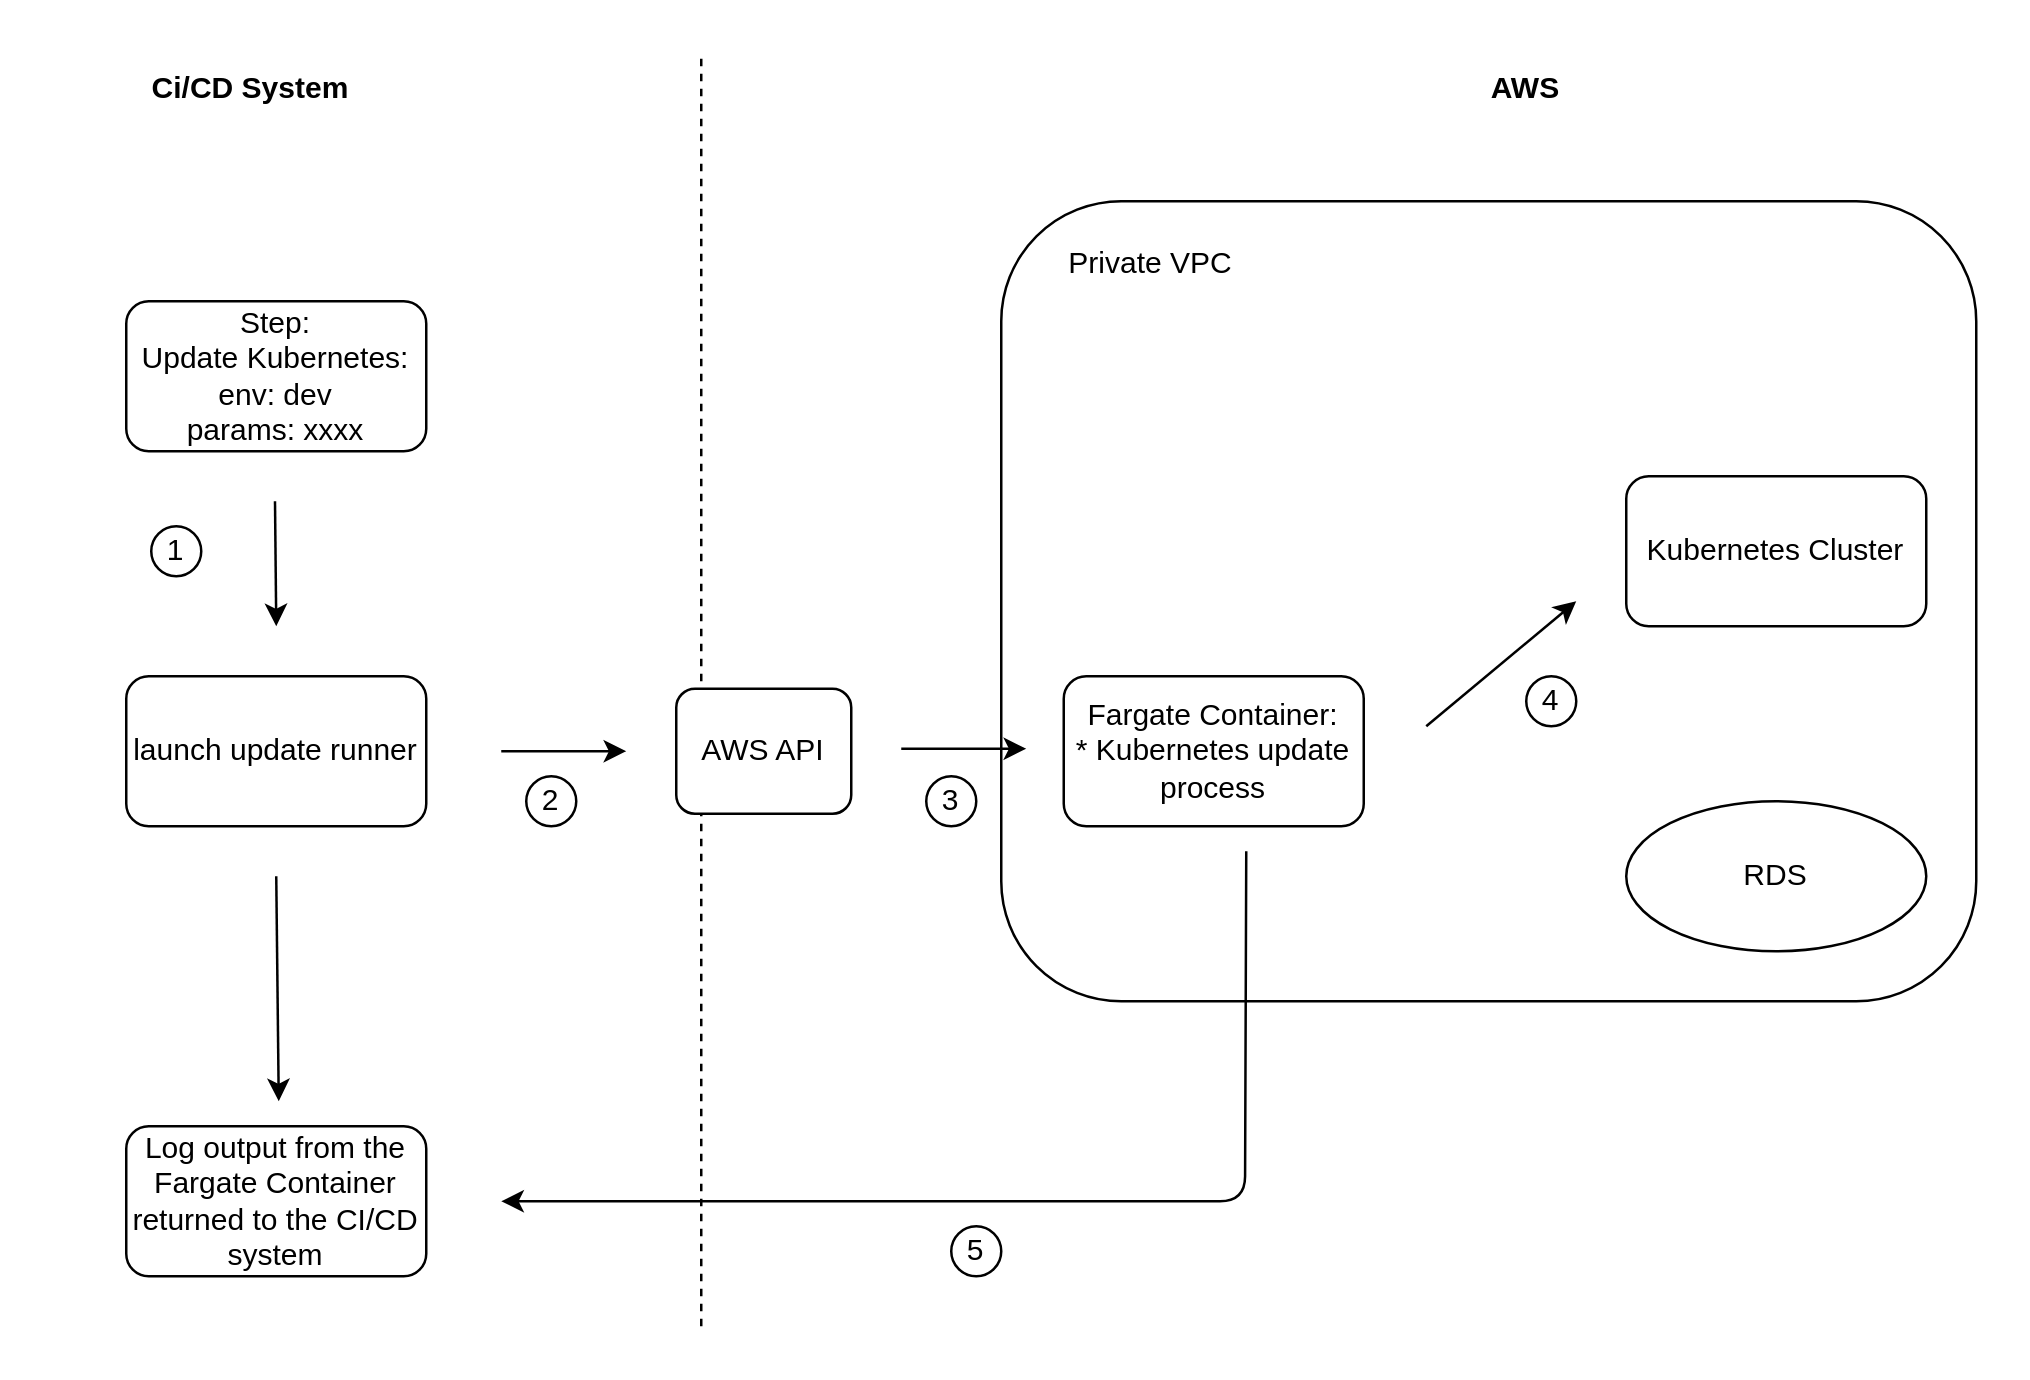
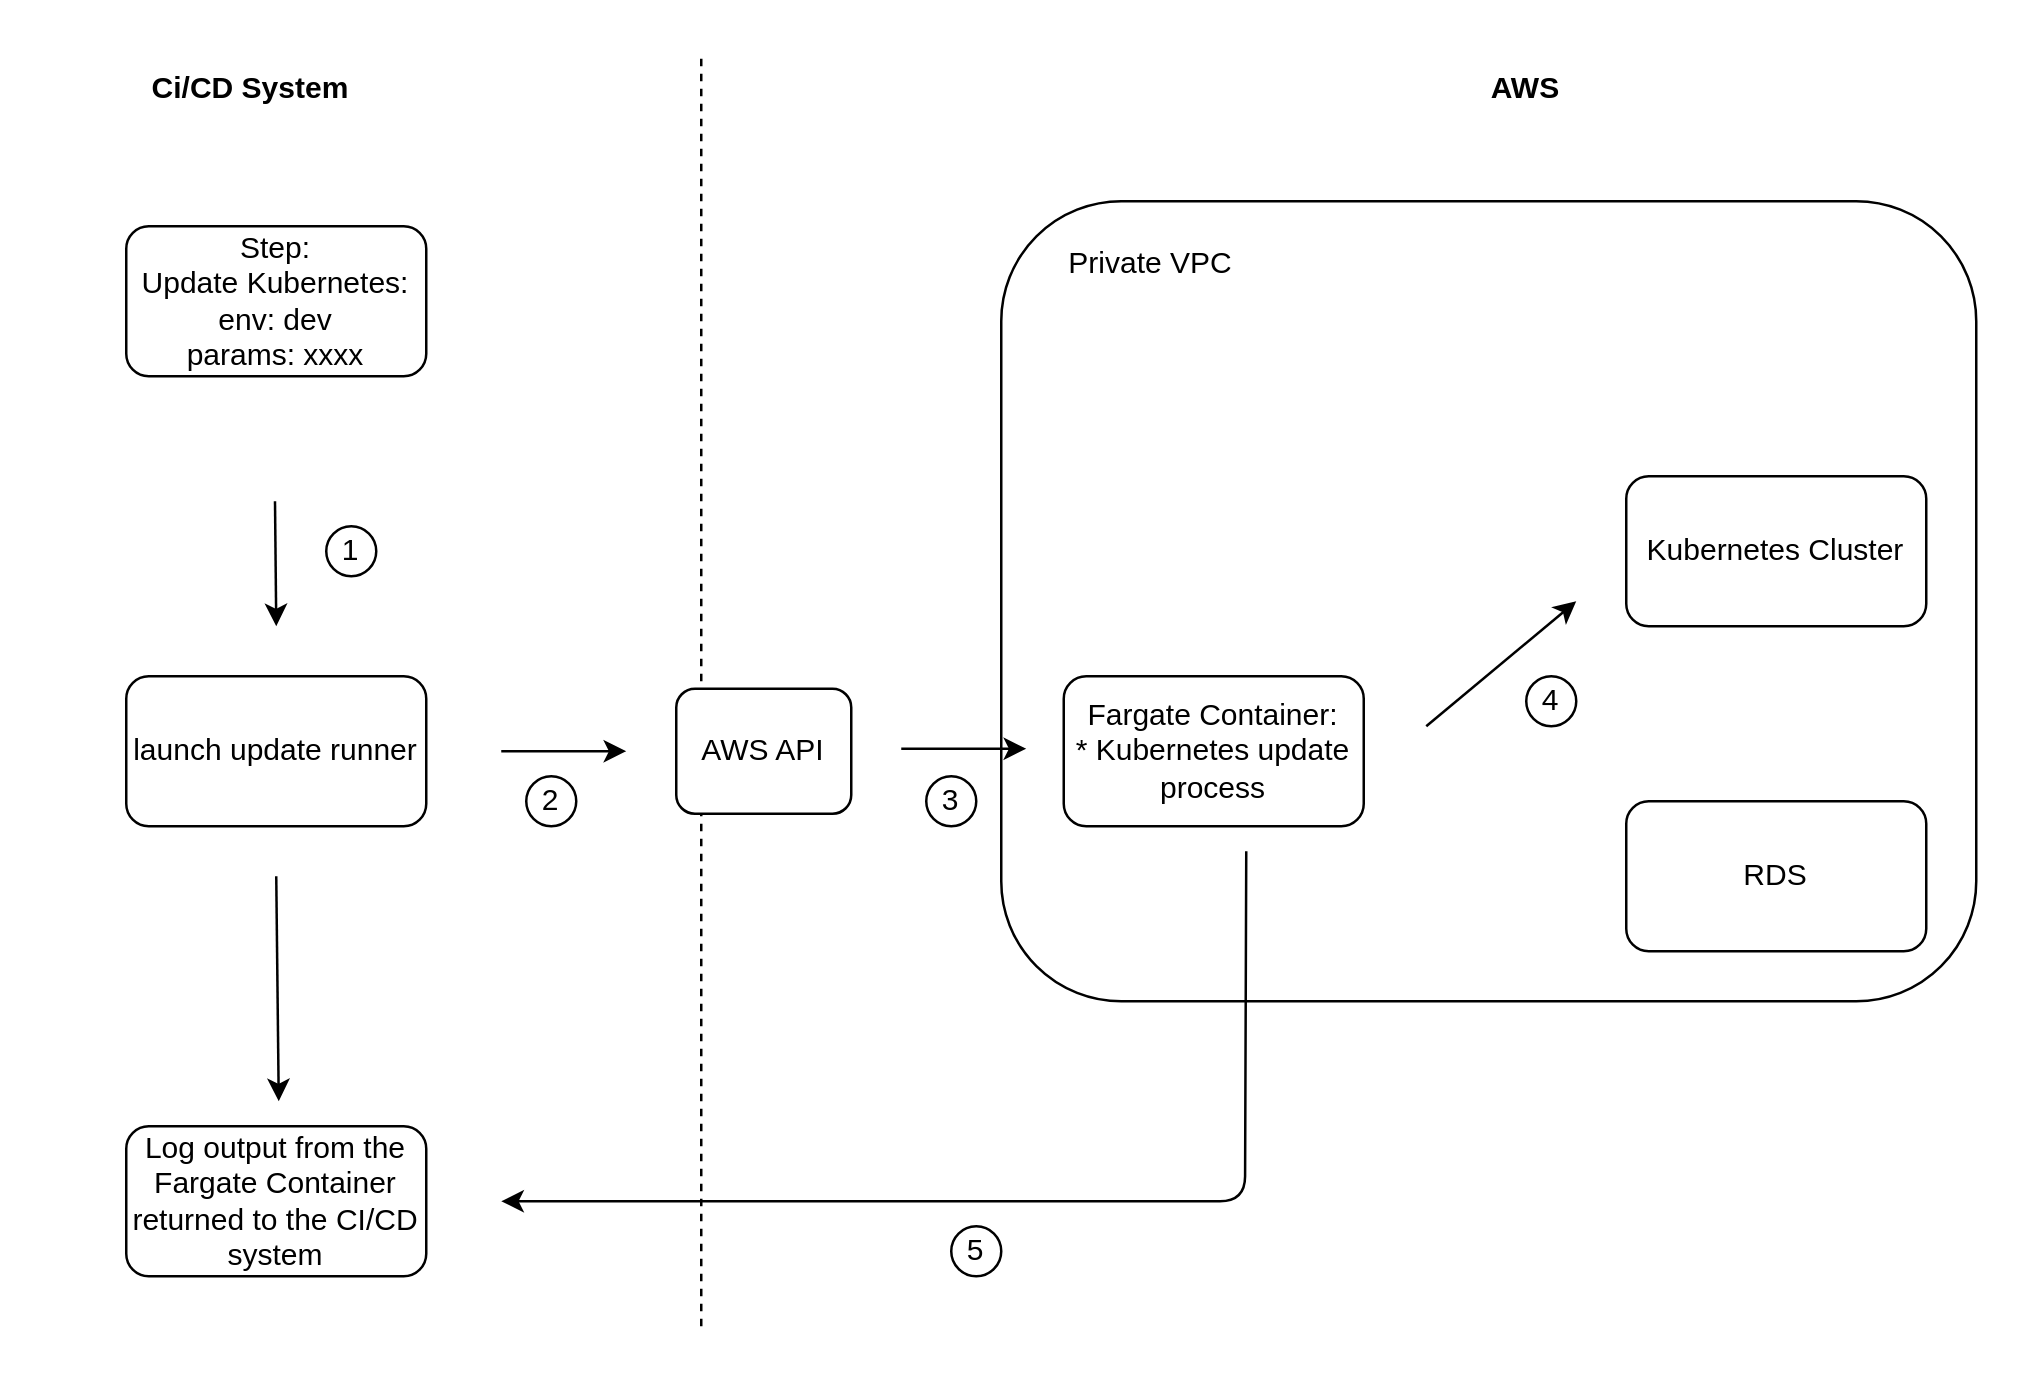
  <mxCell id="0" />
  <mxCell id="1" parent="0" />
  <mxCell id="2" value="" style="rounded=1;whiteSpace=wrap;html=1;" vertex="1" parent="1"><mxGeometry x="400" y="80" width="390" height="320" as="geometry" /></mxCell>
  <mxCell id="3" value="&lt;b&gt;Ci/CD System&lt;/b&gt;" style="text;html=1;strokeColor=none;fillColor=none;align=center;verticalAlign=middle;whiteSpace=wrap;rounded=0;" vertex="1" parent="1"><mxGeometry x="20" y="20" width="160" height="30" as="geometry" /></mxCell>
- <mxCell id="4" value="Step:&lt;br&gt;Update Kubernetes:&lt;br&gt;env: dev&lt;br&gt;params: xxxx" style="rounded=1;whiteSpace=wrap;html=1;" vertex="1" parent="1"><mxGeometry x="50" y="120" width="120" height="60" as="geometry" /></mxCell>
+ <mxCell id="4" value="Step:&lt;br&gt;Update Kubernetes:&lt;br&gt;env: dev&lt;br&gt;params: xxxx" style="rounded=1;whiteSpace=wrap;html=1;" vertex="1" parent="1"><mxGeometry x="50" y="90" width="120" height="60" as="geometry" /></mxCell>
  <mxCell id="5" value="" style="endArrow=classic;html=1;" edge="1" parent="1"><mxGeometry width="50" height="50" relative="1" as="geometry"><mxPoint x="109.5" y="200" as="sourcePoint" /><mxPoint x="110" y="250" as="targetPoint" /></mxGeometry></mxCell>
  <mxCell id="6" value="launch update runner" style="rounded=1;whiteSpace=wrap;html=1;" vertex="1" parent="1"><mxGeometry x="50" y="270" width="120" height="60" as="geometry" /></mxCell>
  <mxCell id="7" value="&lt;b&gt;AWS&lt;/b&gt;" style="text;html=1;strokeColor=none;fillColor=none;align=center;verticalAlign=middle;whiteSpace=wrap;rounded=0;" vertex="1" parent="1"><mxGeometry x="530" y="20" width="160" height="30" as="geometry" /></mxCell>
  <mxCell id="8" value="" style="endArrow=none;dashed=1;html=1;" edge="1" parent="1"><mxGeometry width="50" height="50" relative="1" as="geometry"><mxPoint x="280" y="530" as="sourcePoint" /><mxPoint x="280" y="20" as="targetPoint" /></mxGeometry></mxCell>
  <mxCell id="9" value="Private VPC" style="text;html=1;strokeColor=none;fillColor=none;align=center;verticalAlign=middle;whiteSpace=wrap;rounded=0;" vertex="1" parent="1"><mxGeometry x="380" y="90" width="160" height="30" as="geometry" /></mxCell>
  <mxCell id="10" value="AWS API" style="rounded=1;whiteSpace=wrap;html=1;" vertex="1" parent="1"><mxGeometry x="270" y="275" width="70" height="50" as="geometry" /></mxCell>
  <mxCell id="11" value="Kubernetes Cluster" style="rounded=1;whiteSpace=wrap;html=1;" vertex="1" parent="1"><mxGeometry x="650" y="190" width="120" height="60" as="geometry" /></mxCell>
- <mxCell id="12" value="RDS" style="ellipse;whiteSpace=wrap;html=1;" vertex="1" parent="1"><mxGeometry x="650" y="320" width="120" height="60" as="geometry" /></mxCell>
+ <mxCell id="12" value="RDS" style="rounded=1;whiteSpace=wrap;html=1;" vertex="1" parent="1"><mxGeometry x="650" y="320" width="120" height="60" as="geometry" /></mxCell>
  <mxCell id="13" value="Fargate Container:&lt;br&gt;* Kubernetes update process" style="rounded=1;whiteSpace=wrap;html=1;" vertex="1" parent="1"><mxGeometry x="425" y="270" width="120" height="60" as="geometry" /></mxCell>
  <mxCell id="14" value="" style="endArrow=classic;html=1;" edge="1" parent="1"><mxGeometry width="50" height="50" relative="1" as="geometry"><mxPoint x="200" y="300" as="sourcePoint" /><mxPoint x="250" y="300" as="targetPoint" /></mxGeometry></mxCell>
  <mxCell id="15" value="" style="endArrow=classic;html=1;" edge="1" parent="1"><mxGeometry width="50" height="50" relative="1" as="geometry"><mxPoint x="360" y="299" as="sourcePoint" /><mxPoint x="410" y="299" as="targetPoint" /></mxGeometry></mxCell>
  <mxCell id="16" value="" style="endArrow=classic;html=1;" edge="1" parent="1"><mxGeometry width="50" height="50" relative="1" as="geometry"><mxPoint x="570" y="290" as="sourcePoint" /><mxPoint x="630" y="240" as="targetPoint" /></mxGeometry></mxCell>
- <mxCell id="17" value="1" style="ellipse;whiteSpace=wrap;html=1;aspect=fixed;" vertex="1" parent="1"><mxGeometry x="60" y="210" width="20" height="20" as="geometry" /></mxCell>
+ <mxCell id="17" value="1" style="ellipse;whiteSpace=wrap;html=1;aspect=fixed;" vertex="1" parent="1"><mxGeometry x="130" y="210" width="20" height="20" as="geometry" /></mxCell>
  <mxCell id="18" value="2" style="ellipse;whiteSpace=wrap;html=1;aspect=fixed;" vertex="1" parent="1"><mxGeometry x="210" y="310" width="20" height="20" as="geometry" /></mxCell>
  <mxCell id="19" value="3" style="ellipse;whiteSpace=wrap;html=1;aspect=fixed;" vertex="1" parent="1"><mxGeometry x="370" y="310" width="20" height="20" as="geometry" /></mxCell>
  <mxCell id="20" value="4" style="ellipse;whiteSpace=wrap;html=1;aspect=fixed;" vertex="1" parent="1"><mxGeometry x="610" y="270" width="20" height="20" as="geometry" /></mxCell>
  <mxCell id="21" value="Log output from the Fargate Container returned to the CI/CD system" style="rounded=1;whiteSpace=wrap;html=1;" vertex="1" parent="1"><mxGeometry x="50" y="450" width="120" height="60" as="geometry" /></mxCell>
  <mxCell id="22" value="" style="endArrow=classic;html=1;" edge="1" parent="1"><mxGeometry width="50" height="50" relative="1" as="geometry"><mxPoint x="498" y="340" as="sourcePoint" /><mxPoint x="200" y="480" as="targetPoint" /><Array as="points"><mxPoint x="497.5" y="480" /></Array></mxGeometry></mxCell>
  <mxCell id="23" value="5" style="ellipse;whiteSpace=wrap;html=1;aspect=fixed;" vertex="1" parent="1"><mxGeometry x="380" y="490" width="20" height="20" as="geometry" /></mxCell>
  <mxCell id="24" value="" style="endArrow=classic;html=1;" edge="1" parent="1"><mxGeometry width="50" height="50" relative="1" as="geometry"><mxPoint x="110" y="350" as="sourcePoint" /><mxPoint x="111" y="440" as="targetPoint" /></mxGeometry></mxCell>
